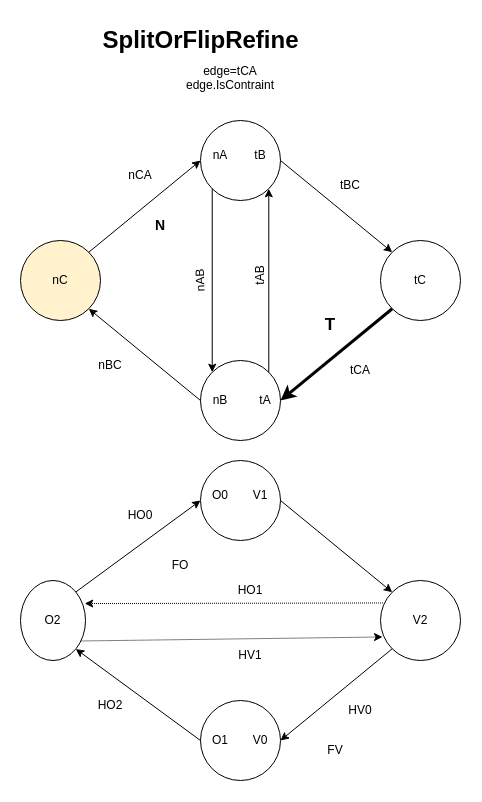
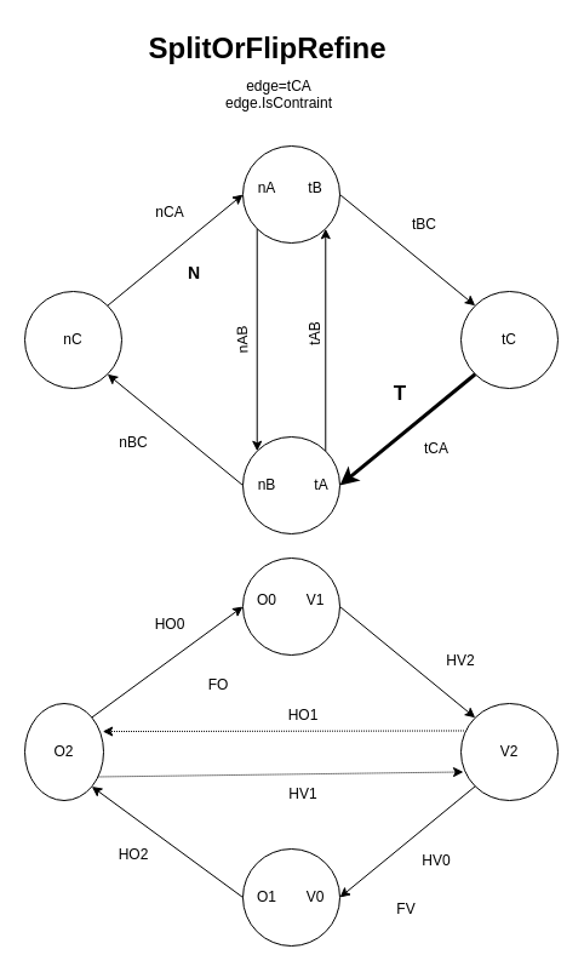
  <mxCell id="0" />
  <mxCell id="1" parent="0" />
  <mxCell id="2" value="" style="ellipse;whiteSpace=wrap;html=1;aspect=fixed;" parent="1" vertex="1"><mxGeometry x="200" y="120" width="80" height="80" as="geometry" /></mxCell>
  <mxCell id="3" value="" style="ellipse;whiteSpace=wrap;html=1;aspect=fixed;" parent="1" vertex="1"><mxGeometry x="200" y="360" width="80" height="80" as="geometry" /></mxCell>
  <mxCell id="4" value="" style="ellipse;whiteSpace=wrap;html=1;aspect=fixed;" parent="1" vertex="1"><mxGeometry x="380" y="240" width="80" height="80" as="geometry" /></mxCell>
- <mxCell id="5" value="nC" style="ellipse;whiteSpace=wrap;html=1;aspect=fixed;fillColor=#fff2cc;" parent="1" vertex="1"><mxGeometry x="20" y="240" width="80" height="80" as="geometry" /></mxCell>
+ <mxCell id="5" value="nC" style="ellipse;whiteSpace=wrap;html=1;aspect=fixed;" parent="1" vertex="1"><mxGeometry x="20" y="240" width="80" height="80" as="geometry" /></mxCell>
  <mxCell id="6" value="" style="endArrow=classic;html=1;rounded=0;entryX=1;entryY=1;entryDx=0;entryDy=0;exitX=1;exitY=0;exitDx=0;exitDy=0;" parent="1" source="3" target="2" edge="1"><mxGeometry width="50" height="50" relative="1" as="geometry"><mxPoint x="268" y="380" as="sourcePoint" /><mxPoint x="290" y="330" as="targetPoint" /></mxGeometry></mxCell>
  <mxCell id="7" value="" style="endArrow=classic;html=1;rounded=0;exitX=0;exitY=1;exitDx=0;exitDy=0;entryX=1;entryY=0.5;entryDx=0;entryDy=0;strokeWidth=3;" parent="1" source="4" target="3" edge="1"><mxGeometry width="50" height="50" relative="1" as="geometry"><mxPoint x="240" y="380" as="sourcePoint" /><mxPoint x="290" y="330" as="targetPoint" /></mxGeometry></mxCell>
  <mxCell id="8" value="" style="endArrow=classic;html=1;rounded=0;exitX=1;exitY=0.5;exitDx=0;exitDy=0;entryX=0;entryY=0;entryDx=0;entryDy=0;" parent="1" source="2" target="4" edge="1"><mxGeometry width="50" height="50" relative="1" as="geometry"><mxPoint x="240" y="380" as="sourcePoint" /><mxPoint x="290" y="330" as="targetPoint" /></mxGeometry></mxCell>
  <mxCell id="9" value="" style="endArrow=classic;html=1;rounded=0;exitX=0;exitY=1;exitDx=0;exitDy=0;entryX=0;entryY=0;entryDx=0;entryDy=0;" parent="1" source="2" target="3" edge="1"><mxGeometry width="50" height="50" relative="1" as="geometry"><mxPoint x="240" y="380" as="sourcePoint" /><mxPoint x="290" y="330" as="targetPoint" /></mxGeometry></mxCell>
  <mxCell id="10" value="" style="endArrow=classic;html=1;rounded=0;exitX=0;exitY=0.5;exitDx=0;exitDy=0;entryX=1;entryY=1;entryDx=0;entryDy=0;" parent="1" source="3" target="5" edge="1"><mxGeometry width="50" height="50" relative="1" as="geometry"><mxPoint x="240" y="380" as="sourcePoint" /><mxPoint x="290" y="330" as="targetPoint" /></mxGeometry></mxCell>
  <mxCell id="11" value="" style="endArrow=classic;html=1;rounded=0;exitX=1;exitY=0;exitDx=0;exitDy=0;entryX=0;entryY=0.5;entryDx=0;entryDy=0;" parent="1" source="5" target="2" edge="1"><mxGeometry width="50" height="50" relative="1" as="geometry"><mxPoint x="240" y="380" as="sourcePoint" /><mxPoint x="290" y="330" as="targetPoint" /></mxGeometry></mxCell>
  <mxCell id="12" value="tB" style="text;html=1;align=center;verticalAlign=middle;whiteSpace=wrap;rounded=0;" parent="1" vertex="1"><mxGeometry x="230" y="140" width="60" height="30" as="geometry" /></mxCell>
  <mxCell id="13" value="t&lt;span style=&quot;background-color: transparent; color: light-dark(rgb(0, 0, 0), rgb(255, 255, 255));&quot;&gt;C&lt;/span&gt;" style="text;html=1;align=center;verticalAlign=middle;whiteSpace=wrap;rounded=0;" parent="1" vertex="1"><mxGeometry x="390" y="265" width="60" height="30" as="geometry" /></mxCell>
  <mxCell id="14" value="nA" style="text;html=1;align=center;verticalAlign=middle;whiteSpace=wrap;rounded=0;" parent="1" vertex="1"><mxGeometry x="190" y="140" width="60" height="30" as="geometry" /></mxCell>
  <mxCell id="15" value="nB" style="text;html=1;align=center;verticalAlign=middle;whiteSpace=wrap;rounded=0;" parent="1" vertex="1"><mxGeometry x="190" y="385" width="60" height="30" as="geometry" /></mxCell>
  <mxCell id="16" value="tCA" style="text;html=1;align=center;verticalAlign=middle;whiteSpace=wrap;rounded=0;" parent="1" vertex="1"><mxGeometry x="330" y="355" width="60" height="30" as="geometry" /></mxCell>
  <mxCell id="17" value="tBC" style="text;html=1;align=center;verticalAlign=middle;whiteSpace=wrap;rounded=0;" parent="1" vertex="1"><mxGeometry x="320" y="170" width="60" height="30" as="geometry" /></mxCell>
  <mxCell id="18" value="tAB" style="text;html=1;align=center;verticalAlign=middle;whiteSpace=wrap;rounded=0;rotation=-90;" parent="1" vertex="1"><mxGeometry x="230" y="260" width="60" height="30" as="geometry" /></mxCell>
  <mxCell id="19" value="nCA" style="text;html=1;align=center;verticalAlign=middle;whiteSpace=wrap;rounded=0;" parent="1" vertex="1"><mxGeometry x="110" y="160" width="60" height="30" as="geometry" /></mxCell>
  <mxCell id="20" value="nBC" style="text;html=1;align=center;verticalAlign=middle;whiteSpace=wrap;rounded=0;" parent="1" vertex="1"><mxGeometry x="80" y="350" width="60" height="30" as="geometry" /></mxCell>
  <mxCell id="21" value="nAB" style="text;html=1;align=center;verticalAlign=middle;whiteSpace=wrap;rounded=0;rotation=-92;" parent="1" vertex="1"><mxGeometry x="170" y="265" width="60" height="30" as="geometry" /></mxCell>
  <mxCell id="22" value="N" style="text;html=1;align=center;verticalAlign=middle;whiteSpace=wrap;rounded=0;fontStyle=1;fontSize=14;" parent="1" vertex="1"><mxGeometry x="130" y="210" width="60" height="30" as="geometry" /></mxCell>
  <mxCell id="23" value="T" style="text;html=1;align=center;verticalAlign=middle;whiteSpace=wrap;rounded=0;fontSize=17;fontStyle=1" parent="1" vertex="1"><mxGeometry x="300" y="310" width="60" height="30" as="geometry" /></mxCell>
  <mxCell id="24" value="" style="ellipse;whiteSpace=wrap;html=1;aspect=fixed;" parent="1" vertex="1"><mxGeometry x="200" y="460" width="80" height="80" as="geometry" /></mxCell>
  <mxCell id="25" value="" style="ellipse;whiteSpace=wrap;html=1;aspect=fixed;" parent="1" vertex="1"><mxGeometry x="200" y="700" width="80" height="80" as="geometry" /></mxCell>
  <mxCell id="26" value="" style="ellipse;whiteSpace=wrap;html=1;aspect=fixed;" parent="1" vertex="1"><mxGeometry x="380" y="580" width="80" height="80" as="geometry" /></mxCell>
  <mxCell id="27" value="O2" style="ellipse;whiteSpace=wrap;html=1;aspect=fixed;" parent="1" vertex="1"><mxGeometry x="20" y="580" width="65" height="80" as="geometry" /></mxCell>
  <mxCell id="28" value="" style="endArrow=classic;html=1;rounded=0;exitX=0;exitY=1;exitDx=0;exitDy=0;entryX=1;entryY=0.5;entryDx=0;entryDy=0;" parent="1" source="26" target="25" edge="1"><mxGeometry width="50" height="50" relative="1" as="geometry"><mxPoint x="240" y="720" as="sourcePoint" /><mxPoint x="290" y="670" as="targetPoint" /></mxGeometry></mxCell>
  <mxCell id="29" value="" style="endArrow=classic;html=1;rounded=0;exitX=1;exitY=0.5;exitDx=0;exitDy=0;entryX=0;entryY=0;entryDx=0;entryDy=0;" parent="1" source="24" target="26" edge="1"><mxGeometry width="50" height="50" relative="1" as="geometry"><mxPoint x="240" y="720" as="sourcePoint" /><mxPoint x="290" y="670" as="targetPoint" /></mxGeometry></mxCell>
  <mxCell id="30" value="" style="endArrow=classic;html=1;rounded=0;exitX=0;exitY=0.5;exitDx=0;exitDy=0;entryX=1;entryY=1;entryDx=0;entryDy=0;" parent="1" source="25" target="27" edge="1"><mxGeometry width="50" height="50" relative="1" as="geometry"><mxPoint x="240" y="720" as="sourcePoint" /><mxPoint x="290" y="670" as="targetPoint" /></mxGeometry></mxCell>
  <mxCell id="31" value="" style="endArrow=classic;html=1;rounded=0;exitX=1;exitY=0;exitDx=0;exitDy=0;entryX=0;entryY=0.5;entryDx=0;entryDy=0;" parent="1" source="27" target="24" edge="1"><mxGeometry width="50" height="50" relative="1" as="geometry"><mxPoint x="240" y="720" as="sourcePoint" /><mxPoint x="290" y="670" as="targetPoint" /></mxGeometry></mxCell>
  <mxCell id="32" value="V1" style="text;html=1;align=center;verticalAlign=middle;whiteSpace=wrap;rounded=0;" parent="1" vertex="1"><mxGeometry x="230" y="480" width="60" height="30" as="geometry" /></mxCell>
  <mxCell id="33" value="V2" style="text;html=1;align=center;verticalAlign=middle;whiteSpace=wrap;rounded=0;" parent="1" vertex="1"><mxGeometry x="390" y="605" width="60" height="30" as="geometry" /></mxCell>
  <mxCell id="34" value="V0" style="text;html=1;align=center;verticalAlign=middle;whiteSpace=wrap;rounded=0;" parent="1" vertex="1"><mxGeometry x="230" y="725" width="60" height="30" as="geometry" /></mxCell>
  <mxCell id="35" value="O0" style="text;html=1;align=center;verticalAlign=middle;whiteSpace=wrap;rounded=0;" parent="1" vertex="1"><mxGeometry x="190" y="480" width="60" height="30" as="geometry" /></mxCell>
  <mxCell id="36" value="O1" style="text;html=1;align=center;verticalAlign=middle;whiteSpace=wrap;rounded=0;" parent="1" vertex="1"><mxGeometry x="190" y="725" width="60" height="30" as="geometry" /></mxCell>
  <mxCell id="37" value="HV0" style="text;html=1;align=center;verticalAlign=middle;whiteSpace=wrap;rounded=0;" parent="1" vertex="1"><mxGeometry x="330" y="695" width="60" height="30" as="geometry" /></mxCell>
+ <mxCell id="38" value="HV&lt;span style=&quot;background-color: transparent; color: light-dark(rgb(0, 0, 0), rgb(255, 255, 255));&quot;&gt;2&lt;/span&gt;" style="text;html=1;align=center;verticalAlign=middle;whiteSpace=wrap;rounded=0;" parent="1" vertex="1"><mxGeometry x="350" y="530" width="60" height="30" as="geometry" /></mxCell>
  <mxCell id="39" value="HV1" style="text;html=1;align=center;verticalAlign=middle;whiteSpace=wrap;rounded=0;rotation=0;" parent="1" vertex="1"><mxGeometry x="220" y="640" width="60" height="30" as="geometry" /></mxCell>
  <mxCell id="40" value="HO0" style="text;html=1;align=center;verticalAlign=middle;whiteSpace=wrap;rounded=0;" parent="1" vertex="1"><mxGeometry x="110" y="500" width="60" height="30" as="geometry" /></mxCell>
  <mxCell id="41" value="HO2" style="text;html=1;align=center;verticalAlign=middle;whiteSpace=wrap;rounded=0;" parent="1" vertex="1"><mxGeometry x="80" y="690" width="60" height="30" as="geometry" /></mxCell>
  <mxCell id="42" value="HO1" style="text;html=1;align=center;verticalAlign=middle;whiteSpace=wrap;rounded=0;rotation=0;" parent="1" vertex="1"><mxGeometry x="220" y="575" width="60" height="30" as="geometry" /></mxCell>
  <mxCell id="43" value="" style="endArrow=classic;html=1;rounded=0;exitX=0.938;exitY=0.756;exitDx=0;exitDy=0;dashed=1;dashPattern=1 1;exitPerimeter=0;entryX=0.025;entryY=0.706;entryDx=0;entryDy=0;entryPerimeter=0;" parent="1" source="27" target="26" edge="1"><mxGeometry width="50" height="50" relative="1" as="geometry"><mxPoint x="240" y="720" as="sourcePoint" /><mxPoint x="460" y="640" as="targetPoint" /></mxGeometry></mxCell>
  <mxCell id="44" value="" style="endArrow=classic;html=1;rounded=0;exitX=0.031;exitY=0.281;exitDx=0;exitDy=0;entryX=0.988;entryY=0.288;entryDx=0;entryDy=0;dashed=1;dashPattern=1 1;entryPerimeter=0;exitPerimeter=0;" parent="1" source="26" target="27" edge="1"><mxGeometry width="50" height="50" relative="1" as="geometry"><mxPoint x="130" y="640" as="sourcePoint" /><mxPoint x="574" y="640" as="targetPoint" /></mxGeometry></mxCell>
  <mxCell id="45" value="FO" style="text;html=1;align=center;verticalAlign=middle;whiteSpace=wrap;rounded=0;" parent="1" vertex="1"><mxGeometry x="150" y="550" width="60" height="30" as="geometry" /></mxCell>
  <mxCell id="46" value="FV" style="text;html=1;align=center;verticalAlign=middle;whiteSpace=wrap;rounded=0;" parent="1" vertex="1"><mxGeometry x="305" y="735" width="60" height="30" as="geometry" /></mxCell>
- <mxCell id="47" value="SplitOrFlipRefine" style="text;strokeColor=none;fillColor=none;html=1;fontSize=24;fontStyle=1;verticalAlign=middle;align=center;" vertex="1" parent="1"><mxGeometry x="40" y="20" width="320" height="40" as="geometry" /></mxCell>
+ <mxCell id="47" value="SplitOrFlipRefine" style="text;strokeColor=none;fillColor=none;html=1;fontSize=24;fontStyle=1;verticalAlign=middle;align=center;" vertex="1" parent="1"><mxGeometry x="60" y="20" width="320" height="40" as="geometry" /></mxCell>
  <mxCell id="48" value="edge=tCA&lt;br&gt;edge.IsContraint&lt;br&gt;&lt;div&gt;&lt;br&gt;&lt;/div&gt;" style="text;html=1;align=center;verticalAlign=middle;whiteSpace=wrap;rounded=0;" vertex="1" parent="1"><mxGeometry x="140" y="70" width="180" height="30" as="geometry" /></mxCell>
  <mxCell id="49" value="tA" style="text;html=1;align=center;verticalAlign=middle;whiteSpace=wrap;rounded=0;" vertex="1" parent="1"><mxGeometry x="235" y="385" width="60" height="30" as="geometry" /></mxCell>
